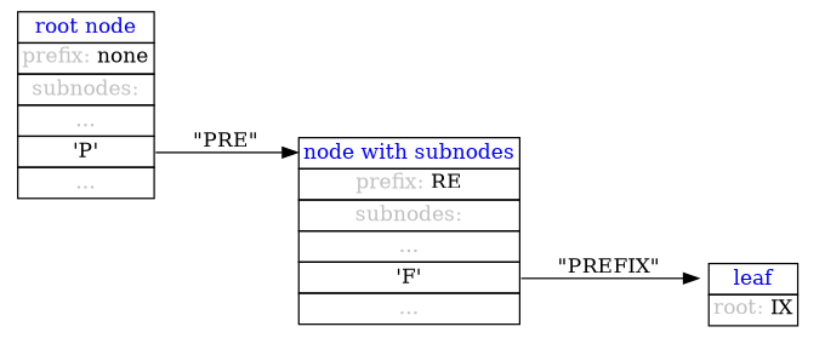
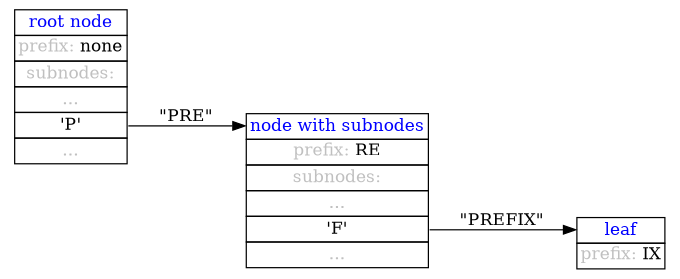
  digraph {
    rankdir=LR
    node [shape=none]
    edge [headport=port1 tailport=port5]
    n1 [label=<<table border="0" cellspacing="0"> 			<tr><td port="port1" border="1"><font color="blue">root node</font></td></tr> 			<tr><td port="port2" border="1"><font color="gray">prefix:</font> none</td></tr> 			<tr><td port="port3" border="1"><font color="gray">subnodes:</font></td></tr> 			<tr><td port="port4" border="1"><font color="gray">...</font></td></tr> 			<tr><td port="port5" border="1">'P'</td></tr> 			<tr><td port="port6" border="1"><font color="gray">...</font></td></tr> 		</table>>]
    n2 [label=<<table border="0" cellspacing="0"> 			<tr><td port="port1" border="1"><font color="blue">node with subnodes</font></td></tr> 			<tr><td port="port2" border="1"><font color="gray">prefix:</font> RE</td></tr> 			<tr><td port="port3" border="1"><font color="gray">subnodes:</font></td></tr> 			<tr><td port="port4" border="1"><font color="gray">...</font></td></tr> 			<tr><td port="port5" border="1">'F'</td></tr> 			<tr><td port="port6" border="1"><font color="gray">...</font></td></tr> 		</table>>]
-   n3 [label=<<table border="0" cellspacing="0"> 			<tr><td port="port1" border="1"><font color="blue">leaf</font></td></tr> 			<tr><td port="port2" border="1"><font color="gray">root:</font> IX</td></tr> 		</table>>]
+   n3 [label=<<table border="0" cellspacing="0"> 			<tr><td port="port1" border="1"><font color="blue">leaf</font></td></tr> 			<tr><td port="port2" border="1"><font color="gray">prefix:</font> IX</td></tr> 		</table>>]
    n1 -> n2 [label="\"PRE\""]
    n2 -> n3 [label="\"PREFIX\""]
  }
